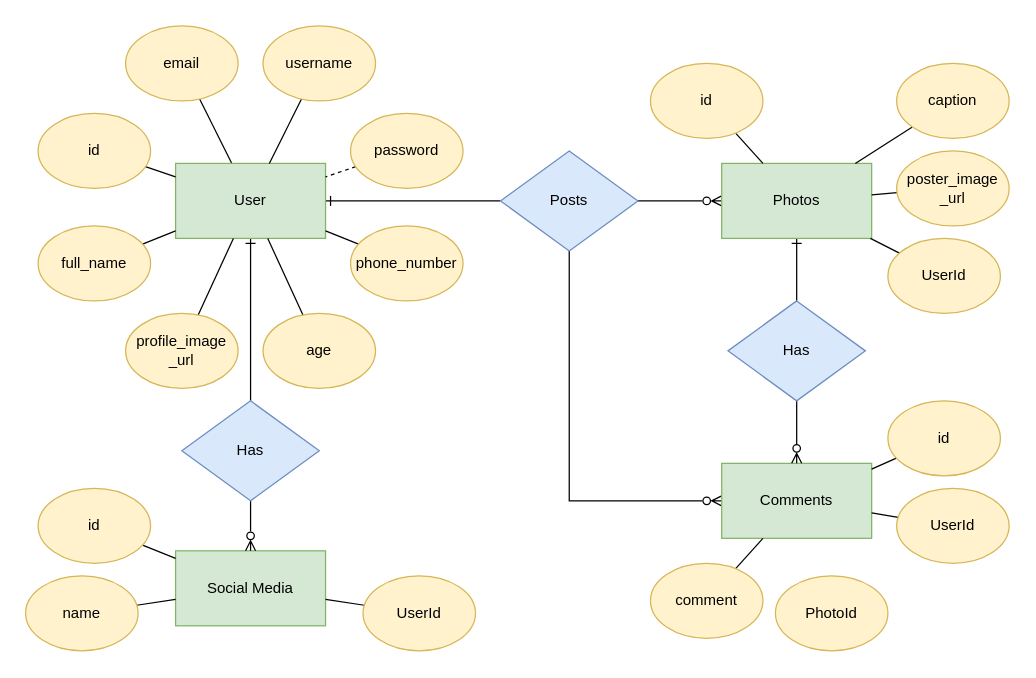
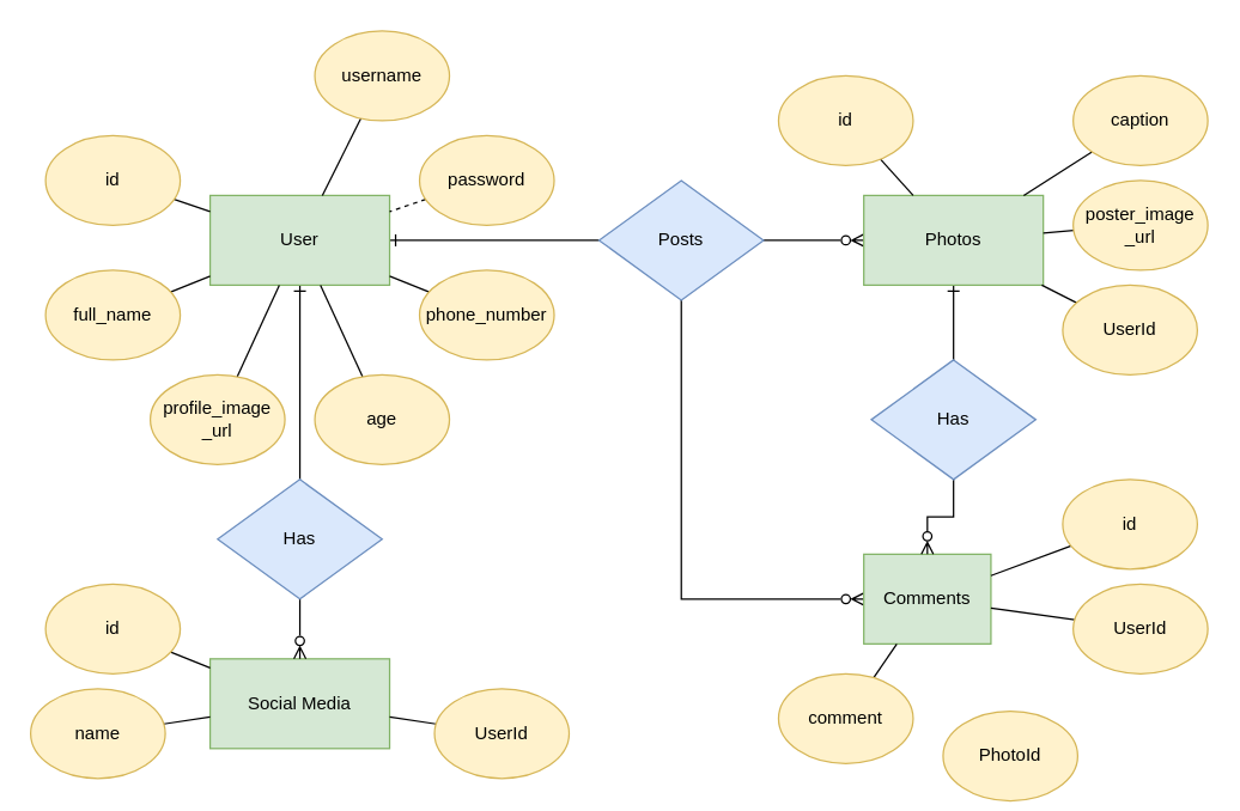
  <mxCell id="0" />
  <mxCell id="1" parent="0" />
- <mxCell id="2" style="rounded=0;orthogonalLoop=1;jettySize=auto;html=1;endArrow=none;endFill=0;" edge="1" parent="1" source="3" target="6"><mxGeometry relative="1" as="geometry" /></mxCell>
- <mxCell id="3" value="email" style="ellipse;whiteSpace=wrap;html=1;fillColor=#fff2cc;strokeColor=#d6b656;" vertex="1" parent="1"><mxGeometry x="100" y="20" width="90" height="60" as="geometry" /></mxCell>
  <mxCell id="4" style="edgeStyle=orthogonalEdgeStyle;rounded=0;orthogonalLoop=1;jettySize=auto;html=1;entryX=0;entryY=0.5;entryDx=0;entryDy=0;startArrow=ERone;startFill=0;endArrow=none;endFill=0;" edge="1" parent="1" source="6" target="23"><mxGeometry relative="1" as="geometry" /></mxCell>
  <mxCell id="5" style="edgeStyle=orthogonalEdgeStyle;rounded=0;orthogonalLoop=1;jettySize=auto;html=1;entryX=0.5;entryY=0;entryDx=0;entryDy=0;endArrow=none;endFill=0;startArrow=ERone;startFill=0;" edge="1" parent="1" source="6" target="52"><mxGeometry relative="1" as="geometry" /></mxCell>
  <mxCell id="6" value="User" style="rounded=0;whiteSpace=wrap;html=1;fillColor=#d5e8d4;strokeColor=#82b366;" vertex="1" parent="1"><mxGeometry x="140" y="130" width="120" height="60" as="geometry" /></mxCell>
  <mxCell id="7" style="rounded=0;orthogonalLoop=1;jettySize=auto;html=1;endArrow=none;endFill=0;" edge="1" parent="1" source="8" target="6"><mxGeometry relative="1" as="geometry" /></mxCell>
  <mxCell id="8" value="profile_image&lt;div&gt;_url&lt;/div&gt;" style="ellipse;whiteSpace=wrap;html=1;fillColor=#fff2cc;strokeColor=#d6b656;" vertex="1" parent="1"><mxGeometry x="100" y="250" width="90" height="60" as="geometry" /></mxCell>
  <mxCell id="9" style="rounded=0;orthogonalLoop=1;jettySize=auto;html=1;endArrow=none;endFill=0;" edge="1" parent="1" source="10" target="6"><mxGeometry relative="1" as="geometry" /></mxCell>
  <mxCell id="10" value="id" style="ellipse;whiteSpace=wrap;html=1;fillColor=#fff2cc;strokeColor=#d6b656;" vertex="1" parent="1"><mxGeometry x="30" y="90" width="90" height="60" as="geometry" /></mxCell>
  <mxCell id="11" style="rounded=0;orthogonalLoop=1;jettySize=auto;html=1;endArrow=none;endFill=0;" edge="1" parent="1" source="12" target="6"><mxGeometry relative="1" as="geometry" /></mxCell>
  <mxCell id="12" value="full_name" style="ellipse;whiteSpace=wrap;html=1;fillColor=#fff2cc;strokeColor=#d6b656;" vertex="1" parent="1"><mxGeometry x="30" y="180" width="90" height="60" as="geometry" /></mxCell>
  <mxCell id="13" style="rounded=0;orthogonalLoop=1;jettySize=auto;html=1;endArrow=none;endFill=0;" edge="1" parent="1" source="14" target="6"><mxGeometry relative="1" as="geometry"><mxPoint x="200" y="130" as="targetPoint" /></mxGeometry></mxCell>
  <mxCell id="14" value="username" style="ellipse;whiteSpace=wrap;html=1;fillColor=#fff2cc;strokeColor=#d6b656;" vertex="1" parent="1"><mxGeometry x="210" y="20" width="90" height="60" as="geometry" /></mxCell>
  <mxCell id="15" style="rounded=0;orthogonalLoop=1;jettySize=auto;html=1;endArrow=none;endFill=0;" edge="1" parent="1" source="16" target="6"><mxGeometry relative="1" as="geometry" /></mxCell>
  <mxCell id="16" value="age" style="ellipse;whiteSpace=wrap;html=1;fillColor=#fff2cc;strokeColor=#d6b656;" vertex="1" parent="1"><mxGeometry x="210" y="250" width="90" height="60" as="geometry" /></mxCell>
  <mxCell id="17" style="rounded=0;orthogonalLoop=1;jettySize=auto;html=1;endArrow=none;endFill=0;dashed=1;" edge="1" parent="1" source="18" target="6"><mxGeometry relative="1" as="geometry" /></mxCell>
  <mxCell id="18" value="password" style="ellipse;whiteSpace=wrap;html=1;fillColor=#fff2cc;strokeColor=#d6b656;" vertex="1" parent="1"><mxGeometry x="280" y="90" width="90" height="60" as="geometry" /></mxCell>
  <mxCell id="19" style="rounded=0;orthogonalLoop=1;jettySize=auto;html=1;endArrow=none;endFill=0;" edge="1" parent="1" source="20" target="6"><mxGeometry relative="1" as="geometry" /></mxCell>
  <mxCell id="20" value="phone_number" style="ellipse;whiteSpace=wrap;html=1;fillColor=#fff2cc;strokeColor=#d6b656;" vertex="1" parent="1"><mxGeometry x="280" y="180" width="90" height="60" as="geometry" /></mxCell>
  <mxCell id="21" style="edgeStyle=orthogonalEdgeStyle;rounded=0;orthogonalLoop=1;jettySize=auto;html=1;entryX=0;entryY=0.5;entryDx=0;entryDy=0;endArrow=ERzeroToMany;endFill=0;" edge="1" parent="1" source="23" target="25"><mxGeometry relative="1" as="geometry" /></mxCell>
  <mxCell id="22" style="edgeStyle=orthogonalEdgeStyle;rounded=0;orthogonalLoop=1;jettySize=auto;html=1;entryX=0;entryY=0.5;entryDx=0;entryDy=0;exitX=0.5;exitY=1;exitDx=0;exitDy=0;endArrow=ERzeroToMany;endFill=0;" edge="1" parent="1" source="23" target="34"><mxGeometry relative="1" as="geometry" /></mxCell>
  <mxCell id="23" value="Posts" style="rhombus;whiteSpace=wrap;html=1;fillColor=#dae8fc;strokeColor=#6c8ebf;" vertex="1" parent="1"><mxGeometry x="400" y="120" width="110" height="80" as="geometry" /></mxCell>
  <mxCell id="24" style="edgeStyle=orthogonalEdgeStyle;rounded=0;orthogonalLoop=1;jettySize=auto;html=1;endArrow=none;endFill=0;startArrow=ERone;startFill=0;" edge="1" parent="1" source="25" target="50"><mxGeometry relative="1" as="geometry" /></mxCell>
  <mxCell id="25" value="Photos" style="rounded=0;whiteSpace=wrap;html=1;fillColor=#d5e8d4;strokeColor=#82b366;" vertex="1" parent="1"><mxGeometry x="577" y="130" width="120" height="60" as="geometry" /></mxCell>
  <mxCell id="26" style="rounded=0;orthogonalLoop=1;jettySize=auto;html=1;endArrow=none;endFill=0;" edge="1" parent="1" source="27" target="25"><mxGeometry relative="1" as="geometry" /></mxCell>
  <mxCell id="27" value="caption" style="ellipse;whiteSpace=wrap;html=1;fillColor=#fff2cc;strokeColor=#d6b656;" vertex="1" parent="1"><mxGeometry x="717" y="50" width="90" height="60" as="geometry" /></mxCell>
  <mxCell id="28" style="rounded=0;orthogonalLoop=1;jettySize=auto;html=1;endArrow=none;endFill=0;" edge="1" parent="1" source="29" target="25"><mxGeometry relative="1" as="geometry" /></mxCell>
  <mxCell id="29" value="id" style="ellipse;whiteSpace=wrap;html=1;fillColor=#fff2cc;strokeColor=#d6b656;" vertex="1" parent="1"><mxGeometry x="520" y="50" width="90" height="60" as="geometry" /></mxCell>
  <mxCell id="30" style="rounded=0;orthogonalLoop=1;jettySize=auto;html=1;endArrow=none;endFill=0;" edge="1" parent="1" source="31" target="25"><mxGeometry relative="1" as="geometry" /></mxCell>
  <mxCell id="31" value="poster_image&lt;div&gt;_url&lt;/div&gt;" style="ellipse;whiteSpace=wrap;html=1;fillColor=#fff2cc;strokeColor=#d6b656;" vertex="1" parent="1"><mxGeometry x="717" y="120" width="90" height="60" as="geometry" /></mxCell>
  <mxCell id="32" style="rounded=0;orthogonalLoop=1;jettySize=auto;html=1;endArrow=none;endFill=0;" edge="1" parent="1" source="33" target="25"><mxGeometry relative="1" as="geometry" /></mxCell>
  <mxCell id="33" value="UserId" style="ellipse;whiteSpace=wrap;html=1;fillColor=#fff2cc;strokeColor=#d6b656;" vertex="1" parent="1"><mxGeometry x="710" y="190" width="90" height="60" as="geometry" /></mxCell>
- <mxCell id="34" value="Comments" style="rounded=0;whiteSpace=wrap;html=1;fillColor=#d5e8d4;strokeColor=#82b366;" vertex="1" parent="1"><mxGeometry x="577" y="370" width="120" height="60" as="geometry" /></mxCell>
+ <mxCell id="34" value="Comments" style="rounded=0;whiteSpace=wrap;html=1;fillColor=#d5e8d4;strokeColor=#82b366;" vertex="1" parent="1"><mxGeometry x="577" y="370" width="85" height="60" as="geometry" /></mxCell>
  <mxCell id="35" style="rounded=0;orthogonalLoop=1;jettySize=auto;html=1;endArrow=none;endFill=0;" edge="1" parent="1" source="36" target="34"><mxGeometry relative="1" as="geometry" /></mxCell>
  <mxCell id="36" value="comment" style="ellipse;whiteSpace=wrap;html=1;fillColor=#fff2cc;strokeColor=#d6b656;" vertex="1" parent="1"><mxGeometry x="520" y="450" width="90" height="60" as="geometry" /></mxCell>
- <mxCell id="37" value="PhotoId" style="ellipse;whiteSpace=wrap;html=1;fillColor=#fff2cc;strokeColor=#d6b656;" vertex="1" parent="1"><mxGeometry x="620" y="460" width="90" height="60" as="geometry" /></mxCell>
+ <mxCell id="37" value="PhotoId" style="ellipse;whiteSpace=wrap;html=1;fillColor=#fff2cc;strokeColor=#d6b656;" vertex="1" parent="1"><mxGeometry x="630" y="475" width="90" height="60" as="geometry" /></mxCell>
  <mxCell id="38" style="rounded=0;orthogonalLoop=1;jettySize=auto;html=1;endArrow=none;endFill=0;" edge="1" parent="1" source="39" target="34"><mxGeometry relative="1" as="geometry" /></mxCell>
  <mxCell id="39" value="UserId" style="ellipse;whiteSpace=wrap;html=1;fillColor=#fff2cc;strokeColor=#d6b656;" vertex="1" parent="1"><mxGeometry x="717" y="390" width="90" height="60" as="geometry" /></mxCell>
  <mxCell id="40" style="rounded=0;orthogonalLoop=1;jettySize=auto;html=1;endArrow=none;endFill=0;" edge="1" parent="1" source="41" target="34"><mxGeometry relative="1" as="geometry" /></mxCell>
  <mxCell id="41" value="id" style="ellipse;whiteSpace=wrap;html=1;fillColor=#fff2cc;strokeColor=#d6b656;" vertex="1" parent="1"><mxGeometry x="710" y="320" width="90" height="60" as="geometry" /></mxCell>
  <mxCell id="42" value="Social Media" style="rounded=0;whiteSpace=wrap;html=1;fillColor=#d5e8d4;strokeColor=#82b366;" vertex="1" parent="1"><mxGeometry x="140" y="440" width="120" height="60" as="geometry" /></mxCell>
  <mxCell id="43" style="rounded=0;orthogonalLoop=1;jettySize=auto;html=1;endArrow=none;endFill=0;" edge="1" parent="1" source="44" target="42"><mxGeometry relative="1" as="geometry" /></mxCell>
  <mxCell id="44" value="name" style="ellipse;whiteSpace=wrap;html=1;fillColor=#fff2cc;strokeColor=#d6b656;" vertex="1" parent="1"><mxGeometry x="20" y="460" width="90" height="60" as="geometry" /></mxCell>
  <mxCell id="45" style="rounded=0;orthogonalLoop=1;jettySize=auto;html=1;endArrow=none;endFill=0;" edge="1" parent="1" source="46" target="42"><mxGeometry relative="1" as="geometry" /></mxCell>
  <mxCell id="46" value="id" style="ellipse;whiteSpace=wrap;html=1;fillColor=#fff2cc;strokeColor=#d6b656;" vertex="1" parent="1"><mxGeometry x="30" y="390" width="90" height="60" as="geometry" /></mxCell>
  <mxCell id="47" style="rounded=0;orthogonalLoop=1;jettySize=auto;html=1;endArrow=none;endFill=0;" edge="1" parent="1" source="48" target="42"><mxGeometry relative="1" as="geometry" /></mxCell>
  <mxCell id="48" value="UserId" style="ellipse;whiteSpace=wrap;html=1;fillColor=#fff2cc;strokeColor=#d6b656;" vertex="1" parent="1"><mxGeometry x="290" y="460" width="90" height="60" as="geometry" /></mxCell>
  <mxCell id="49" style="edgeStyle=orthogonalEdgeStyle;rounded=0;orthogonalLoop=1;jettySize=auto;html=1;endArrow=ERzeroToMany;endFill=0;" edge="1" parent="1" source="50" target="34"><mxGeometry relative="1" as="geometry" /></mxCell>
  <mxCell id="50" value="Has" style="rhombus;whiteSpace=wrap;html=1;fillColor=#dae8fc;strokeColor=#6c8ebf;" vertex="1" parent="1"><mxGeometry x="582" y="240" width="110" height="80" as="geometry" /></mxCell>
  <mxCell id="51" style="edgeStyle=orthogonalEdgeStyle;rounded=0;orthogonalLoop=1;jettySize=auto;html=1;endArrow=ERzeroToMany;endFill=0;" edge="1" parent="1" source="52" target="42"><mxGeometry relative="1" as="geometry" /></mxCell>
  <mxCell id="52" value="Has" style="rhombus;whiteSpace=wrap;html=1;fillColor=#dae8fc;strokeColor=#6c8ebf;" vertex="1" parent="1"><mxGeometry x="145" y="320" width="110" height="80" as="geometry" /></mxCell>
